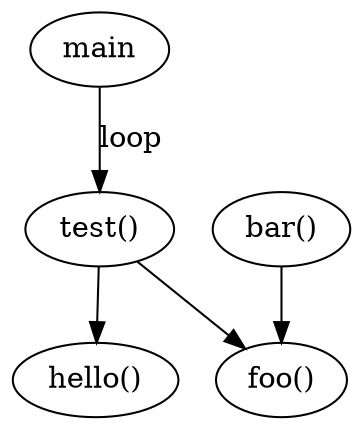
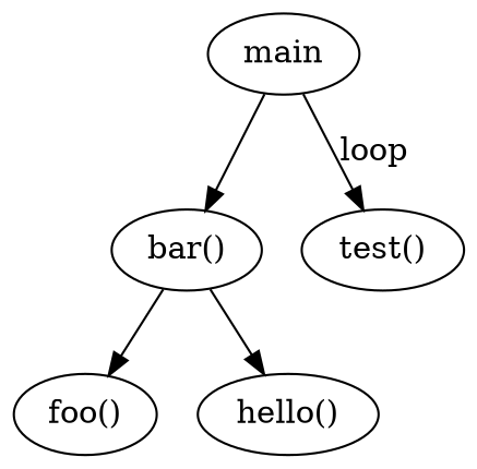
  strict digraph {
    n1 [label=main]
    n2 [label="bar()"]
    n3 [label="test()"]
    n4 [label="foo()"]
    n5 [label="hello()"]
+   n1 -> n2
    n1 -> n3 [label=loop]
    n2 -> n4
-   n3 -> n5
-   n3 -> n4
+   n2 -> n5
  }
